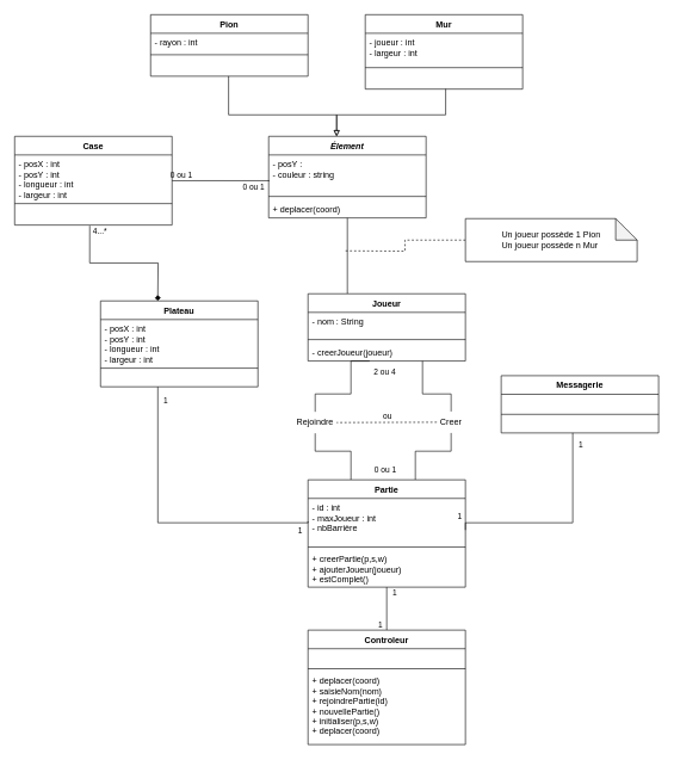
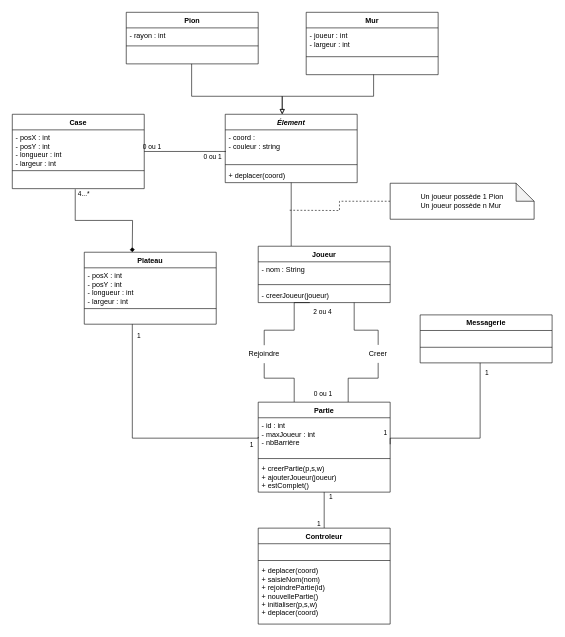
  <mxCell id="0" />
  <mxCell id="1" parent="0" />
  <mxCell id="2" style="edgeStyle=orthogonalEdgeStyle;rounded=0;orthogonalLoop=1;jettySize=auto;html=1;exitX=1;exitY=0.5;exitDx=0;exitDy=0;entryX=0.005;entryY=0.667;entryDx=0;entryDy=0;endArrow=none;endFill=0;startArrow=none;entryPerimeter=0;" parent="1" source="33" target="30" edge="1"><mxGeometry relative="1" as="geometry"><mxPoint x="370" y="245" as="targetPoint" /><Array as="points" /></mxGeometry></mxCell>
  <mxCell id="3" value="0 ou 1" style="edgeLabel;html=1;align=center;verticalAlign=middle;resizable=0;points=[];" parent="2" vertex="1" connectable="0"><mxGeometry x="0.797" y="-2" relative="1" as="geometry"><mxPoint x="-8" y="6" as="offset" /></mxGeometry></mxCell>
  <mxCell id="4" value="0 ou 1" style="edgeLabel;html=1;align=center;verticalAlign=middle;resizable=0;points=[];" parent="2" vertex="1" connectable="0"><mxGeometry x="-0.777" y="2" relative="1" as="geometry"><mxPoint x="-3" y="-7" as="offset" /></mxGeometry></mxCell>
  <mxCell id="5" style="edgeStyle=orthogonalEdgeStyle;rounded=0;orthogonalLoop=1;jettySize=auto;html=1;endArrow=diamond;endFill=1;entryX=0.5;entryY=0;entryDx=0;entryDy=0;exitX=0.477;exitY=1.038;exitDx=0;exitDy=0;exitPerimeter=0;" parent="1" source="36" edge="1"><mxGeometry relative="1" as="geometry"><mxPoint x="220" y="420" as="targetPoint" /><mxPoint x="100" y="300" as="sourcePoint" /></mxGeometry></mxCell>
  <mxCell id="6" value="4...*" style="edgeLabel;html=1;align=center;verticalAlign=middle;resizable=0;points=[];" parent="5" vertex="1" connectable="0"><mxGeometry x="-0.885" y="4" relative="1" as="geometry"><mxPoint x="10" y="-5" as="offset" /></mxGeometry></mxCell>
  <mxCell id="7" style="edgeStyle=orthogonalEdgeStyle;rounded=0;orthogonalLoop=1;jettySize=auto;html=1;endArrow=block;endFill=0;" parent="1" source="23" edge="1"><mxGeometry relative="1" as="geometry"><mxPoint x="320.053" y="130" as="sourcePoint" /><mxPoint x="470" y="190" as="targetPoint" /><Array as="points"><mxPoint x="319" y="160" /><mxPoint x="470" y="160" /></Array></mxGeometry></mxCell>
  <mxCell id="8" style="edgeStyle=orthogonalEdgeStyle;rounded=0;orthogonalLoop=1;jettySize=auto;html=1;endArrow=block;endFill=0;exitX=0.511;exitY=0.988;exitDx=0;exitDy=0;exitPerimeter=0;" parent="1" source="27" edge="1"><mxGeometry relative="1" as="geometry"><mxPoint x="470.053" y="190" as="targetPoint" /><mxPoint x="630.053" y="130" as="sourcePoint" /><Array as="points"><mxPoint x="622" y="160" /><mxPoint x="470" y="160" /></Array></mxGeometry></mxCell>
  <mxCell id="9" style="edgeStyle=orthogonalEdgeStyle;rounded=0;orthogonalLoop=1;jettySize=auto;html=1;endArrow=none;endFill=0;exitX=0;exitY=0.5;exitDx=0;exitDy=0;entryX=0.364;entryY=1;entryDx=0;entryDy=0;entryPerimeter=0;" parent="1" source="46" target="40" edge="1"><mxGeometry relative="1" as="geometry"><mxPoint x="180" y="580" as="targetPoint" /><mxPoint x="440" y="730" as="sourcePoint" /><Array as="points"><mxPoint x="430" y="730" /><mxPoint x="220" y="730" /></Array></mxGeometry></mxCell>
  <mxCell id="10" value="1" style="edgeLabel;html=1;align=center;verticalAlign=middle;resizable=0;points=[];" parent="9" vertex="1" connectable="0"><mxGeometry x="0.919" y="2" relative="1" as="geometry"><mxPoint x="12" y="4" as="offset" /></mxGeometry></mxCell>
  <mxCell id="11" value="1" style="edgeLabel;html=1;align=center;verticalAlign=middle;resizable=0;points=[];" parent="9" vertex="1" connectable="0"><mxGeometry x="-0.919" y="-2" relative="1" as="geometry"><mxPoint x="2" y="13" as="offset" /></mxGeometry></mxCell>
  <mxCell id="12" style="edgeStyle=orthogonalEdgeStyle;rounded=0;orthogonalLoop=1;jettySize=auto;html=1;endArrow=none;endFill=0;startArrow=none;" parent="1" source="16" edge="1"><mxGeometry relative="1" as="geometry"><Array as="points"><mxPoint x="630" y="630" /><mxPoint x="580" y="630" /></Array><mxPoint x="580" y="670" as="targetPoint" /></mxGeometry></mxCell>
  <mxCell id="13" style="edgeStyle=orthogonalEdgeStyle;rounded=0;orthogonalLoop=1;jettySize=auto;html=1;exitX=0.5;exitY=1;exitDx=0;exitDy=0;entryX=0.25;entryY=0;entryDx=0;entryDy=0;endArrow=none;endFill=0;startArrow=none;" parent="1" source="19" edge="1"><mxGeometry relative="1" as="geometry"><Array as="points"><mxPoint x="440" y="630" /><mxPoint x="490" y="630" /></Array><mxPoint x="490" y="670" as="targetPoint" /></mxGeometry></mxCell>
  <mxCell id="14" value="0 ou 1" style="edgeLabel;html=1;align=center;verticalAlign=middle;resizable=0;points=[];" parent="13" vertex="1" connectable="0"><mxGeometry x="0.096" y="-2" relative="1" as="geometry"><mxPoint x="59" y="24" as="offset" /></mxGeometry></mxCell>
  <mxCell id="15" value="" style="edgeStyle=orthogonalEdgeStyle;rounded=0;orthogonalLoop=1;jettySize=auto;html=1;endArrow=none;endFill=0;" parent="1" source="44" target="16" edge="1"><mxGeometry relative="1" as="geometry"><mxPoint x="590" y="530" as="sourcePoint" /><mxPoint x="590" y="670" as="targetPoint" /><Array as="points"><mxPoint x="590" y="550" /><mxPoint x="630" y="550" /></Array></mxGeometry></mxCell>
  <mxCell id="16" value="Creer" style="text;html=1;strokeColor=none;fillColor=none;align=center;verticalAlign=middle;whiteSpace=wrap;rounded=0;" parent="1" vertex="1"><mxGeometry x="610" y="574.5" width="40" height="30" as="geometry" /></mxCell>
  <mxCell id="17" value="" style="edgeStyle=orthogonalEdgeStyle;rounded=0;orthogonalLoop=1;jettySize=auto;html=1;exitX=0.391;exitY=1;exitDx=0;exitDy=0;entryX=0.5;entryY=0;entryDx=0;entryDy=0;endArrow=none;endFill=0;exitPerimeter=0;" parent="1" source="44" target="19" edge="1"><mxGeometry relative="1" as="geometry"><mxPoint x="490" y="530" as="sourcePoint" /><mxPoint x="490" y="670" as="targetPoint" /><Array as="points"><mxPoint x="490" y="504" /><mxPoint x="490" y="550" /><mxPoint x="440" y="550" /></Array></mxGeometry></mxCell>
  <mxCell id="18" value="2 ou 4" style="edgeLabel;html=1;align=center;verticalAlign=middle;resizable=0;points=[];" parent="17" vertex="1" connectable="0"><mxGeometry x="-0.156" y="-1" relative="1" as="geometry"><mxPoint x="47" y="-20" as="offset" /></mxGeometry></mxCell>
  <mxCell id="19" value="Rejoindre" style="text;html=1;strokeColor=none;fillColor=none;align=center;verticalAlign=middle;whiteSpace=wrap;rounded=0;" parent="1" vertex="1"><mxGeometry x="410" y="575" width="60" height="30" as="geometry" /></mxCell>
  <mxCell id="20" value="Pion" style="swimlane;fontStyle=1;align=center;verticalAlign=top;childLayout=stackLayout;horizontal=1;startSize=26;horizontalStack=0;resizeParent=1;resizeParentMax=0;resizeLast=0;collapsible=1;marginBottom=0;" parent="1" vertex="1"><mxGeometry x="210" y="20" width="220" height="86" as="geometry" /></mxCell>
  <mxCell id="21" value="- rayon : int" style="text;strokeColor=none;fillColor=none;align=left;verticalAlign=top;spacingLeft=4;spacingRight=4;overflow=hidden;rotatable=0;points=[[0,0.5],[1,0.5]];portConstraint=eastwest;" parent="20" vertex="1"><mxGeometry y="26" width="220" height="26" as="geometry" /></mxCell>
  <mxCell id="22" value="" style="line;strokeWidth=1;fillColor=none;align=left;verticalAlign=middle;spacingTop=-1;spacingLeft=3;spacingRight=3;rotatable=0;labelPosition=right;points=[];portConstraint=eastwest;strokeColor=inherit;" parent="20" vertex="1"><mxGeometry y="52" width="220" height="8" as="geometry" /></mxCell>
  <mxCell id="23" value=" " style="text;strokeColor=none;fillColor=none;align=left;verticalAlign=top;spacingLeft=4;spacingRight=4;overflow=hidden;rotatable=0;points=[[0,0.5],[1,0.5]];portConstraint=eastwest;" parent="20" vertex="1"><mxGeometry y="60" width="220" height="26" as="geometry" /></mxCell>
  <mxCell id="24" value="Mur" style="swimlane;fontStyle=1;align=center;verticalAlign=top;childLayout=stackLayout;horizontal=1;startSize=26;horizontalStack=0;resizeParent=1;resizeParentMax=0;resizeLast=0;collapsible=1;marginBottom=0;" parent="1" vertex="1"><mxGeometry x="510" y="20" width="220" height="104" as="geometry" /></mxCell>
  <mxCell id="25" value="- joueur : int&#10;- largeur : int&#10;" style="text;strokeColor=none;fillColor=none;align=left;verticalAlign=top;spacingLeft=4;spacingRight=4;overflow=hidden;rotatable=0;points=[[0,0.5],[1,0.5]];portConstraint=eastwest;" parent="24" vertex="1"><mxGeometry y="26" width="220" height="44" as="geometry" /></mxCell>
  <mxCell id="26" value="" style="line;strokeWidth=1;fillColor=none;align=left;verticalAlign=middle;spacingTop=-1;spacingLeft=3;spacingRight=3;rotatable=0;labelPosition=right;points=[];portConstraint=eastwest;strokeColor=inherit;" parent="24" vertex="1"><mxGeometry y="70" width="220" height="8" as="geometry" /></mxCell>
  <mxCell id="27" value=" " style="text;strokeColor=none;fillColor=none;align=left;verticalAlign=top;spacingLeft=4;spacingRight=4;overflow=hidden;rotatable=0;points=[[0,0.5],[1,0.5]];portConstraint=eastwest;" parent="24" vertex="1"><mxGeometry y="78" width="220" height="26" as="geometry" /></mxCell>
  <mxCell id="28" style="edgeStyle=orthogonalEdgeStyle;rounded=0;orthogonalLoop=1;jettySize=auto;html=1;entryX=0.25;entryY=0;entryDx=0;entryDy=0;endArrow=none;endFill=0;" parent="1" source="29" target="41" edge="1"><mxGeometry relative="1" as="geometry" /></mxCell>
  <mxCell id="29" value="Élement" style="swimlane;fontStyle=3;align=center;verticalAlign=top;childLayout=stackLayout;horizontal=1;startSize=26;horizontalStack=0;resizeParent=1;resizeParentMax=0;resizeLast=0;collapsible=1;marginBottom=0;" parent="1" vertex="1"><mxGeometry x="375" y="190" width="220" height="114" as="geometry" /></mxCell>
- <mxCell id="30" value="- posY : &#10;- couleur : string&#10;" style="text;strokeColor=none;fillColor=none;align=left;verticalAlign=top;spacingLeft=4;spacingRight=4;overflow=hidden;rotatable=0;points=[[0,0.5],[1,0.5]];portConstraint=eastwest;" parent="29" vertex="1"><mxGeometry y="26" width="220" height="54" as="geometry" /></mxCell>
+ <mxCell id="30" value="- coord : &#10;- couleur : string&#10;" style="text;strokeColor=none;fillColor=none;align=left;verticalAlign=top;spacingLeft=4;spacingRight=4;overflow=hidden;rotatable=0;points=[[0,0.5],[1,0.5]];portConstraint=eastwest;" parent="29" vertex="1"><mxGeometry y="26" width="220" height="54" as="geometry" /></mxCell>
  <mxCell id="31" value="" style="line;strokeWidth=1;fillColor=none;align=left;verticalAlign=middle;spacingTop=-1;spacingLeft=3;spacingRight=3;rotatable=0;labelPosition=right;points=[];portConstraint=eastwest;strokeColor=inherit;" parent="29" vertex="1"><mxGeometry y="80" width="220" height="8" as="geometry" /></mxCell>
  <mxCell id="32" value="+ deplacer(coord)" style="text;strokeColor=none;fillColor=none;align=left;verticalAlign=top;spacingLeft=4;spacingRight=4;overflow=hidden;rotatable=0;points=[[0,0.5],[1,0.5]];portConstraint=eastwest;" parent="29" vertex="1"><mxGeometry y="88" width="220" height="26" as="geometry" /></mxCell>
  <mxCell id="33" value="Case" style="swimlane;fontStyle=1;align=center;verticalAlign=top;childLayout=stackLayout;horizontal=1;startSize=26;horizontalStack=0;resizeParent=1;resizeParentMax=0;resizeLast=0;collapsible=1;marginBottom=0;" parent="1" vertex="1"><mxGeometry x="20" y="190" width="220" height="124" as="geometry" /></mxCell>
  <mxCell id="34" value="- posX : int&#10;- posY : int&#10;- longueur : int&#10;- largeur : int&#10;&#10;" style="text;strokeColor=none;fillColor=none;align=left;verticalAlign=top;spacingLeft=4;spacingRight=4;overflow=hidden;rotatable=0;points=[[0,0.5],[1,0.5]];portConstraint=eastwest;" parent="33" vertex="1"><mxGeometry y="26" width="220" height="64" as="geometry" /></mxCell>
  <mxCell id="35" value="" style="line;strokeWidth=1;fillColor=none;align=left;verticalAlign=middle;spacingTop=-1;spacingLeft=3;spacingRight=3;rotatable=0;labelPosition=right;points=[];portConstraint=eastwest;strokeColor=inherit;" parent="33" vertex="1"><mxGeometry y="90" width="220" height="8" as="geometry" /></mxCell>
  <mxCell id="36" value="   " style="text;strokeColor=none;fillColor=none;align=left;verticalAlign=top;spacingLeft=4;spacingRight=4;overflow=hidden;rotatable=0;points=[[0,0.5],[1,0.5]];portConstraint=eastwest;" parent="33" vertex="1"><mxGeometry y="98" width="220" height="26" as="geometry" /></mxCell>
  <mxCell id="37" value="Plateau" style="swimlane;fontStyle=1;align=center;verticalAlign=top;childLayout=stackLayout;horizontal=1;startSize=26;horizontalStack=0;resizeParent=1;resizeParentMax=0;resizeLast=0;collapsible=1;marginBottom=0;" parent="1" vertex="1"><mxGeometry x="140" y="420" width="220" height="120" as="geometry" /></mxCell>
  <mxCell id="38" value="- posX : int&#10;- posY : int&#10;- longueur : int&#10;- largeur : int&#10;&#10;" style="text;strokeColor=none;fillColor=none;align=left;verticalAlign=top;spacingLeft=4;spacingRight=4;overflow=hidden;rotatable=0;points=[[0,0.5],[1,0.5]];portConstraint=eastwest;" parent="37" vertex="1"><mxGeometry y="26" width="220" height="64" as="geometry" /></mxCell>
  <mxCell id="39" value="" style="line;strokeWidth=1;fillColor=none;align=left;verticalAlign=middle;spacingTop=-1;spacingLeft=3;spacingRight=3;rotatable=0;labelPosition=right;points=[];portConstraint=eastwest;strokeColor=inherit;" parent="37" vertex="1"><mxGeometry y="90" width="220" height="8" as="geometry" /></mxCell>
  <mxCell id="40" value=" " style="text;strokeColor=none;fillColor=none;align=left;verticalAlign=top;spacingLeft=4;spacingRight=4;overflow=hidden;rotatable=0;points=[[0,0.5],[1,0.5]];portConstraint=eastwest;" parent="37" vertex="1"><mxGeometry y="98" width="220" height="22" as="geometry" /></mxCell>
  <mxCell id="41" value="Joueur" style="swimlane;fontStyle=1;align=center;verticalAlign=top;childLayout=stackLayout;horizontal=1;startSize=26;horizontalStack=0;resizeParent=1;resizeParentMax=0;resizeLast=0;collapsible=1;marginBottom=0;" parent="1" vertex="1"><mxGeometry x="430" y="410" width="220" height="94" as="geometry" /></mxCell>
  <mxCell id="42" value="- nom : String&#10;" style="text;strokeColor=none;fillColor=none;align=left;verticalAlign=top;spacingLeft=4;spacingRight=4;overflow=hidden;rotatable=0;points=[[0,0.5],[1,0.5]];portConstraint=eastwest;" parent="41" vertex="1"><mxGeometry y="26" width="220" height="34" as="geometry" /></mxCell>
  <mxCell id="43" value="" style="line;strokeWidth=1;fillColor=none;align=left;verticalAlign=middle;spacingTop=-1;spacingLeft=3;spacingRight=3;rotatable=0;labelPosition=right;points=[];portConstraint=eastwest;strokeColor=inherit;" parent="41" vertex="1"><mxGeometry y="60" width="220" height="8" as="geometry" /></mxCell>
  <mxCell id="44" value="- creerJoueur(joueur)&#10;" style="text;strokeColor=none;fillColor=none;align=left;verticalAlign=top;spacingLeft=4;spacingRight=4;overflow=hidden;rotatable=0;points=[[0,0.5],[1,0.5]];portConstraint=eastwest;" parent="41" vertex="1"><mxGeometry y="68" width="220" height="26" as="geometry" /></mxCell>
  <mxCell id="45" value="Partie" style="swimlane;fontStyle=1;align=center;verticalAlign=top;childLayout=stackLayout;horizontal=1;startSize=26;horizontalStack=0;resizeParent=1;resizeParentMax=0;resizeLast=0;collapsible=1;marginBottom=0;" parent="1" vertex="1"><mxGeometry x="430" y="670" width="220" height="150" as="geometry" /></mxCell>
  <mxCell id="46" value="- id : int&#10;- maxJoueur : int&#10;- nbBarrière" style="text;strokeColor=none;fillColor=none;align=left;verticalAlign=top;spacingLeft=4;spacingRight=4;overflow=hidden;rotatable=0;points=[[0,0.5],[1,0.5]];portConstraint=eastwest;" parent="45" vertex="1"><mxGeometry y="26" width="220" height="64" as="geometry" /></mxCell>
  <mxCell id="47" value="" style="line;strokeWidth=1;fillColor=none;align=left;verticalAlign=middle;spacingTop=-1;spacingLeft=3;spacingRight=3;rotatable=0;labelPosition=right;points=[];portConstraint=eastwest;strokeColor=inherit;" parent="45" vertex="1"><mxGeometry y="90" width="220" height="8" as="geometry" /></mxCell>
  <mxCell id="48" value="+ creerPartie(p,s,w)&#10;+ ajouterJoueur(joueur)&#10;+ estComplet()" style="text;strokeColor=none;fillColor=none;align=left;verticalAlign=top;spacingLeft=4;spacingRight=4;overflow=hidden;rotatable=0;points=[[0,0.5],[1,0.5]];portConstraint=eastwest;" parent="45" vertex="1"><mxGeometry y="98" width="220" height="52" as="geometry" /></mxCell>
- <mxCell id="49" value="ou" style="html=1;verticalAlign=bottom;endArrow=none;dashed=1;endSize=8;edgeStyle=elbowEdgeStyle;elbow=vertical;curved=0;rounded=0;endFill=0;exitX=0;exitY=0.5;exitDx=0;exitDy=0;entryX=1;entryY=0.5;entryDx=0;entryDy=0;" parent="1" source="16" target="19" edge="1"><mxGeometry relative="1" as="geometry"><mxPoint x="560" y="589.5" as="sourcePoint" /><mxPoint x="480" y="589.5" as="targetPoint" /></mxGeometry></mxCell>
  <mxCell id="50" value="Messagerie" style="swimlane;fontStyle=1;align=center;verticalAlign=top;childLayout=stackLayout;horizontal=1;startSize=26;horizontalStack=0;resizeParent=1;resizeParentMax=0;resizeLast=0;collapsible=1;marginBottom=0;" parent="1" vertex="1"><mxGeometry x="700" y="524.5" width="220" height="80" as="geometry" /></mxCell>
  <mxCell id="51" value=" " style="text;strokeColor=none;fillColor=none;align=left;verticalAlign=top;spacingLeft=4;spacingRight=4;overflow=hidden;rotatable=0;points=[[0,0.5],[1,0.5]];portConstraint=eastwest;" parent="50" vertex="1"><mxGeometry y="26" width="220" height="24" as="geometry" /></mxCell>
  <mxCell id="52" value="" style="line;strokeWidth=1;fillColor=none;align=left;verticalAlign=middle;spacingTop=-1;spacingLeft=3;spacingRight=3;rotatable=0;labelPosition=right;points=[];portConstraint=eastwest;strokeColor=inherit;" parent="50" vertex="1"><mxGeometry y="50" width="220" height="8" as="geometry" /></mxCell>
  <mxCell id="53" value=" &#10;&#10;" style="text;strokeColor=none;fillColor=none;align=left;verticalAlign=top;spacingLeft=4;spacingRight=4;overflow=hidden;rotatable=0;points=[[0,0.5],[1,0.5]];portConstraint=eastwest;" parent="50" vertex="1"><mxGeometry y="58" width="220" height="22" as="geometry" /></mxCell>
  <mxCell id="54" value="&lt;div&gt;&lt;br&gt;&lt;/div&gt;" style="html=1;verticalAlign=bottom;endArrow=none;endSize=8;edgeStyle=elbowEdgeStyle;elbow=vertical;curved=0;rounded=0;endFill=0;entryX=1;entryY=0.5;entryDx=0;entryDy=0;" parent="1" source="53" edge="1"><mxGeometry relative="1" as="geometry"><mxPoint x="790" y="740.18" as="sourcePoint" /><mxPoint x="650" y="740.18" as="targetPoint" /><Array as="points"><mxPoint x="800" y="730" /><mxPoint x="740" y="740" /></Array></mxGeometry></mxCell>
  <mxCell id="55" value="1" style="edgeLabel;html=1;align=center;verticalAlign=middle;resizable=0;points=[];" parent="54" vertex="1" connectable="0"><mxGeometry x="-0.323" y="2" relative="1" as="geometry"><mxPoint x="8" y="-81" as="offset" /></mxGeometry></mxCell>
  <mxCell id="56" value="1" style="edgeLabel;html=1;align=center;verticalAlign=middle;resizable=0;points=[];" parent="54" vertex="1" connectable="0"><mxGeometry x="0.631" y="-2" relative="1" as="geometry"><mxPoint x="-51" y="-8" as="offset" /></mxGeometry></mxCell>
  <mxCell id="57" style="edgeStyle=orthogonalEdgeStyle;rounded=0;orthogonalLoop=1;jettySize=auto;html=1;endArrow=none;endFill=0;dashed=1;" parent="1" source="58" edge="1"><mxGeometry relative="1" as="geometry"><mxPoint x="480" y="350" as="targetPoint" /></mxGeometry></mxCell>
  <mxCell id="58" value="Un joueur possède 1 Pion&lt;br&gt;Un joueur possède n Mur&amp;nbsp;" style="shape=note;whiteSpace=wrap;html=1;backgroundOutline=1;darkOpacity=0.05;" parent="1" vertex="1"><mxGeometry x="650" y="305" width="240" height="60" as="geometry" /></mxCell>
  <mxCell id="59" style="edgeStyle=orthogonalEdgeStyle;rounded=0;orthogonalLoop=1;jettySize=auto;html=1;entryX=0.5;entryY=1;entryDx=0;entryDy=0;entryPerimeter=0;endArrow=none;endFill=0;" parent="1" source="62" target="48" edge="1"><mxGeometry relative="1" as="geometry" /></mxCell>
  <mxCell id="60" value="1" style="edgeLabel;html=1;align=center;verticalAlign=middle;resizable=0;points=[];" parent="59" vertex="1" connectable="0"><mxGeometry x="0.755" y="-1" relative="1" as="geometry"><mxPoint x="9" as="offset" /></mxGeometry></mxCell>
  <mxCell id="61" value="1" style="edgeLabel;html=1;align=center;verticalAlign=middle;resizable=0;points=[];" parent="59" vertex="1" connectable="0"><mxGeometry x="-0.719" y="1" relative="1" as="geometry"><mxPoint x="-9" as="offset" /></mxGeometry></mxCell>
  <mxCell id="62" value="Controleur" style="swimlane;fontStyle=1;align=center;verticalAlign=top;childLayout=stackLayout;horizontal=1;startSize=26;horizontalStack=0;resizeParent=1;resizeParentMax=0;resizeLast=0;collapsible=1;marginBottom=0;" parent="1" vertex="1"><mxGeometry x="430" y="880" width="220" height="160" as="geometry" /></mxCell>
  <mxCell id="63" value=" " style="text;strokeColor=none;fillColor=none;align=left;verticalAlign=top;spacingLeft=4;spacingRight=4;overflow=hidden;rotatable=0;points=[[0,0.5],[1,0.5]];portConstraint=eastwest;" parent="62" vertex="1"><mxGeometry y="26" width="220" height="24" as="geometry" /></mxCell>
  <mxCell id="64" value="" style="line;strokeWidth=1;fillColor=none;align=left;verticalAlign=middle;spacingTop=-1;spacingLeft=3;spacingRight=3;rotatable=0;labelPosition=right;points=[];portConstraint=eastwest;strokeColor=inherit;" parent="62" vertex="1"><mxGeometry y="50" width="220" height="8" as="geometry" /></mxCell>
  <mxCell id="65" value="+ deplacer(coord)&#10;+ saisieNom(nom)&#10;+ rejoindrePartie(id)&#10;+ nouvellePartie()&#10;+ initialiser(p,s,w)&#10;+ deplacer(coord)" style="text;strokeColor=none;fillColor=none;align=left;verticalAlign=top;spacingLeft=4;spacingRight=4;overflow=hidden;rotatable=0;points=[[0,0.5],[1,0.5]];portConstraint=eastwest;" parent="62" vertex="1"><mxGeometry y="58" width="220" height="102" as="geometry" /></mxCell>
